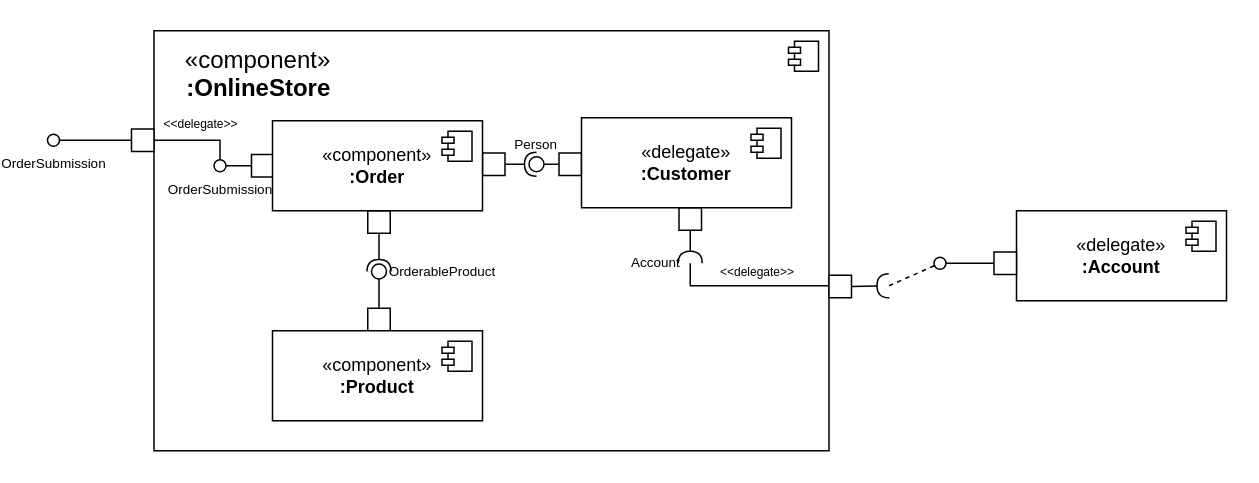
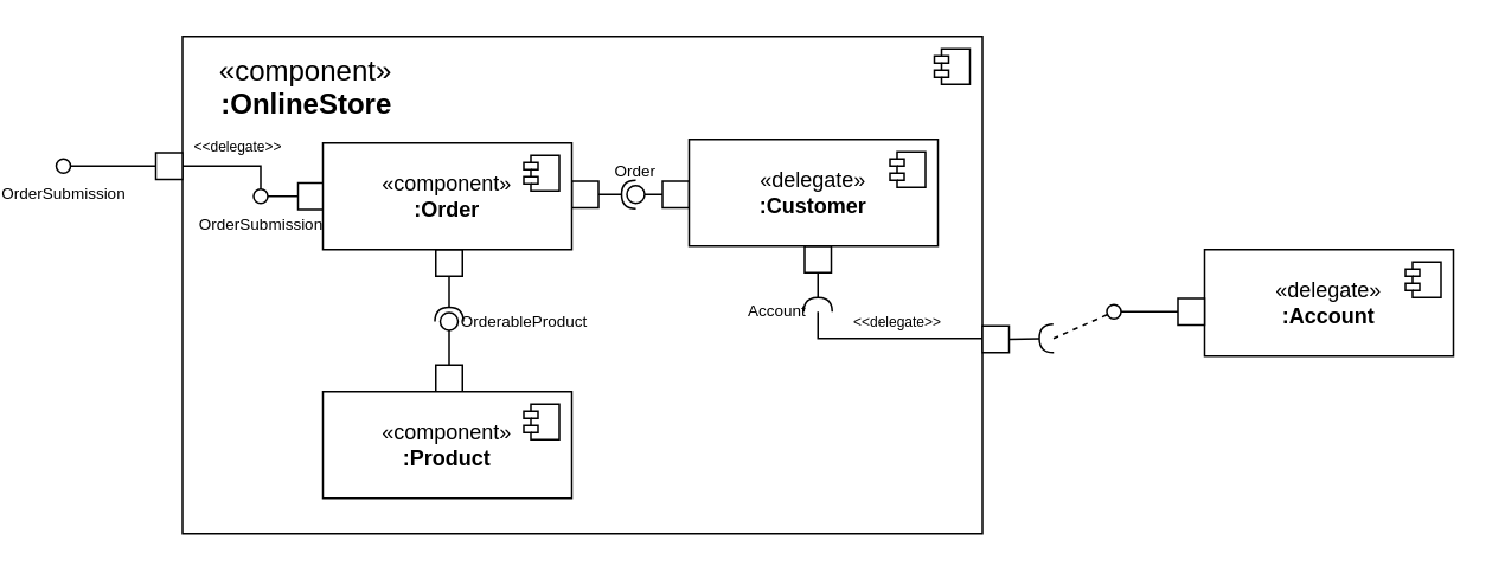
  <mxCell id="0" />
  <mxCell id="1" parent="0" />
  <mxCell id="2" value="«component»&lt;br&gt;&lt;b&gt;:OnlineStore&lt;/b&gt;" style="html=1;dropTarget=0;whiteSpace=wrap;fontSize=16;labelPosition=left;verticalLabelPosition=top;align=right;verticalAlign=bottom;spacingLeft=0;spacingRight=-120;spacingTop=0;spacingBottom=-50;" vertex="1" parent="1"><mxGeometry x="91" y="20" width="450" height="280" as="geometry" /></mxCell>
  <mxCell id="3" value="" style="shape=module;jettyWidth=8;jettyHeight=4;fontSize=16;" vertex="1" parent="2"><mxGeometry x="1" width="20" height="20" relative="1" as="geometry"><mxPoint x="-27" y="7" as="offset" /></mxGeometry></mxCell>
  <mxCell id="4" style="edgeStyle=orthogonalEdgeStyle;rounded=0;orthogonalLoop=1;jettySize=auto;html=1;labelBackgroundColor=none;endArrow=none;endFill=0;" parent="1" source="13" target="24" edge="1"><mxGeometry relative="1" as="geometry"><Array as="points"><mxPoint x="135" y="93" /></Array></mxGeometry></mxCell>
  <mxCell id="5" value="&amp;lt;&amp;lt;delegate&amp;gt;&amp;gt;" style="edgeLabel;html=1;align=center;verticalAlign=bottom;resizable=0;points=[];fontSize=8;labelPosition=center;verticalLabelPosition=top;" vertex="1" connectable="0" parent="4"><mxGeometry x="-0.053" y="1" relative="1" as="geometry"><mxPoint y="-5" as="offset" /></mxGeometry></mxCell>
  <mxCell id="6" value="«delegate»&lt;br style=&quot;font-size: 12px;&quot;&gt;&lt;b style=&quot;font-size: 12px;&quot;&gt;:Account&lt;/b&gt;" style="html=1;dropTarget=0;whiteSpace=wrap;fontSize=12;" vertex="1" parent="1"><mxGeometry x="666" y="140" width="140" height="60" as="geometry" /></mxCell>
  <mxCell id="7" value="" style="shape=module;jettyWidth=8;jettyHeight=4;fontSize=16;" vertex="1" parent="6"><mxGeometry x="1" width="20" height="20" relative="1" as="geometry"><mxPoint x="-27" y="7" as="offset" /></mxGeometry></mxCell>
  <mxCell id="8" value="" style="html=1;rounded=0;" parent="1" vertex="1"><mxGeometry x="651" y="167.5" width="15" height="15" as="geometry" /></mxCell>
  <mxCell id="9" value="" style="endArrow=none;html=1;rounded=0;align=center;verticalAlign=top;endFill=0;labelBackgroundColor=none;endSize=2;fontSize=9;" parent="1" source="8" target="40" edge="1"><mxGeometry relative="1" as="geometry"><mxPoint x="611" y="60" as="targetPoint" /></mxGeometry></mxCell>
  <mxCell id="10" value="" style="html=1;rounded=0;" parent="1" vertex="1"><mxGeometry x="310" y="101.5" width="15" height="15" as="geometry" /></mxCell>
  <mxCell id="11" value="" style="html=1;rounded=0;" parent="1" vertex="1"><mxGeometry x="156" y="102.5" width="15" height="15" as="geometry" /></mxCell>
  <mxCell id="12" value="" style="endArrow=none;html=1;rounded=0;align=center;verticalAlign=top;endFill=0;labelBackgroundColor=none;endSize=2;" parent="1" source="11" target="13" edge="1"><mxGeometry relative="1" as="geometry" /></mxCell>
  <mxCell id="13" value="OrderSubmission" style="ellipse;html=1;fontSize=9;align=center;fillColor=none;points=[];aspect=fixed;resizable=0;verticalAlign=top;labelPosition=center;verticalLabelPosition=bottom;flipH=1;strokeColor=#000000;" parent="1" vertex="1"><mxGeometry x="131" y="106" width="8" height="8" as="geometry" /></mxCell>
  <mxCell id="14" value="" style="html=1;rounded=0;aspect=fixed;" parent="1" vertex="1"><mxGeometry x="233.5" y="140" width="15" height="15" as="geometry" /></mxCell>
  <mxCell id="15" value="" style="html=1;rounded=0;" parent="1" vertex="1"><mxGeometry x="361" y="101.5" width="15" height="15" as="geometry" /></mxCell>
  <mxCell id="16" value="" style="html=1;rounded=0;aspect=fixed;" parent="1" vertex="1"><mxGeometry x="441" y="138" width="15" height="15" as="geometry" /></mxCell>
  <mxCell id="17" value="" style="html=1;rounded=0;" parent="1" vertex="1"><mxGeometry x="233.5" y="205" width="15" height="15" as="geometry" /></mxCell>
  <mxCell id="18" value="" style="rounded=0;orthogonalLoop=1;jettySize=auto;html=1;endArrow=halfCircle;endFill=0;endSize=6;strokeWidth=1;sketch=0;fontSize=12;curved=1;exitX=1;exitY=0.5;exitDx=0;exitDy=0;" edge="1" target="33" parent="1" source="10"><mxGeometry relative="1" as="geometry"><mxPoint x="491" y="205" as="sourcePoint" /></mxGeometry></mxCell>
  <mxCell id="19" value="" style="rounded=0;orthogonalLoop=1;jettySize=auto;html=1;endArrow=oval;endFill=0;sketch=0;sourcePerimeterSpacing=0;targetPerimeterSpacing=0;endSize=10;fontSize=12;curved=1;exitX=0;exitY=0.5;exitDx=0;exitDy=0;" edge="1" target="33" parent="1" source="15"><mxGeometry relative="1" as="geometry"><mxPoint x="451" y="205" as="sourcePoint" /></mxGeometry></mxCell>
  <mxCell id="20" value="" style="rounded=0;orthogonalLoop=1;jettySize=auto;html=1;endArrow=halfCircle;endFill=0;endSize=6;strokeWidth=1;sketch=0;fontSize=12;curved=1;exitX=0.5;exitY=1;exitDx=0;exitDy=0;" edge="1" target="34" parent="1" source="14"><mxGeometry relative="1" as="geometry"><mxPoint x="491" y="205" as="sourcePoint" /></mxGeometry></mxCell>
  <mxCell id="21" value="" style="rounded=0;orthogonalLoop=1;jettySize=auto;html=1;endArrow=oval;endFill=0;sketch=0;sourcePerimeterSpacing=0;targetPerimeterSpacing=0;endSize=10;fontSize=12;curved=1;exitX=0.5;exitY=0;exitDx=0;exitDy=0;" edge="1" target="34" parent="1" source="17"><mxGeometry relative="1" as="geometry"><mxPoint x="451" y="205" as="sourcePoint" /></mxGeometry></mxCell>
  <mxCell id="22" value="" style="rounded=0;orthogonalLoop=1;jettySize=auto;html=1;endArrow=halfCircle;endFill=0;endSize=6;strokeWidth=1;sketch=0;fontSize=12;curved=1;exitX=0.5;exitY=1;exitDx=0;exitDy=0;" edge="1" target="35" parent="1" source="16"><mxGeometry relative="1" as="geometry"><mxPoint x="486" y="205" as="sourcePoint" /></mxGeometry></mxCell>
  <mxCell id="23" value="" style="html=1;rounded=0;aspect=fixed;" parent="1" vertex="1"><mxGeometry x="541" y="183" width="15" height="15" as="geometry" /></mxCell>
  <mxCell id="24" value="" style="html=1;rounded=0;" parent="1" vertex="1"><mxGeometry x="76" y="85.5" width="15" height="15" as="geometry" /></mxCell>
  <mxCell id="25" value="" style="endArrow=none;html=1;rounded=0;align=center;verticalAlign=top;endFill=0;labelBackgroundColor=none;endSize=2;" parent="1" source="24" target="26" edge="1"><mxGeometry relative="1" as="geometry" /></mxCell>
  <mxCell id="26" value="OrderSubmission" style="ellipse;html=1;fontSize=9;align=center;fillColor=none;points=[];aspect=fixed;resizable=0;verticalAlign=top;labelPosition=center;verticalLabelPosition=bottom;flipH=1;strokeColor=#000000;" parent="1" vertex="1"><mxGeometry x="20" y="89" width="8" height="8" as="geometry" /></mxCell>
  <mxCell id="27" value="«component»&lt;br style=&quot;font-size: 12px;&quot;&gt;&lt;b style=&quot;font-size: 12px;&quot;&gt;:Product&lt;/b&gt;" style="html=1;dropTarget=0;whiteSpace=wrap;fontSize=12;" vertex="1" parent="1"><mxGeometry x="170" y="220" width="140" height="60" as="geometry" /></mxCell>
  <mxCell id="28" value="" style="shape=module;jettyWidth=8;jettyHeight=4;fontSize=16;" vertex="1" parent="27"><mxGeometry x="1" width="20" height="20" relative="1" as="geometry"><mxPoint x="-27" y="7" as="offset" /></mxGeometry></mxCell>
  <mxCell id="29" value="«delegate»&lt;br style=&quot;font-size: 12px;&quot;&gt;&lt;b style=&quot;font-size: 12px;&quot;&gt;:Customer&lt;/b&gt;" style="html=1;dropTarget=0;whiteSpace=wrap;fontSize=12;" vertex="1" parent="1"><mxGeometry x="376" y="78" width="140" height="60" as="geometry" /></mxCell>
  <mxCell id="30" value="" style="shape=module;jettyWidth=8;jettyHeight=4;fontSize=16;" vertex="1" parent="29"><mxGeometry x="1" width="20" height="20" relative="1" as="geometry"><mxPoint x="-27" y="7" as="offset" /></mxGeometry></mxCell>
  <mxCell id="31" value="«component»&lt;br style=&quot;font-size: 12px;&quot;&gt;&lt;b style=&quot;font-size: 12px;&quot;&gt;:Order&lt;/b&gt;" style="html=1;dropTarget=0;whiteSpace=wrap;fontSize=12;" vertex="1" parent="1"><mxGeometry x="170" y="80" width="140" height="60" as="geometry" /></mxCell>
  <mxCell id="32" value="" style="shape=module;jettyWidth=8;jettyHeight=4;fontSize=16;" vertex="1" parent="31"><mxGeometry x="1" width="20" height="20" relative="1" as="geometry"><mxPoint x="-27" y="7" as="offset" /></mxGeometry></mxCell>
- <mxCell id="33" value="Person" style="ellipse;whiteSpace=wrap;html=1;align=center;aspect=fixed;fillColor=none;strokeColor=none;resizable=0;perimeter=centerPerimeter;rotatable=0;allowArrows=0;points=[];outlineConnect=1;fontSize=9;labelPosition=center;verticalLabelPosition=top;verticalAlign=bottom;" vertex="1" parent="1"><mxGeometry x="341" y="104" width="10" height="10" as="geometry" /></mxCell>
+ <mxCell id="33" value="Order" style="ellipse;whiteSpace=wrap;html=1;align=center;aspect=fixed;fillColor=none;strokeColor=none;resizable=0;perimeter=centerPerimeter;rotatable=0;allowArrows=0;points=[];outlineConnect=1;fontSize=9;labelPosition=center;verticalLabelPosition=top;verticalAlign=bottom;" vertex="1" parent="1"><mxGeometry x="341" y="104" width="10" height="10" as="geometry" /></mxCell>
  <mxCell id="34" value="OrderableProduct" style="ellipse;whiteSpace=wrap;html=1;align=left;aspect=fixed;fillColor=none;strokeColor=none;resizable=0;perimeter=centerPerimeter;rotatable=0;allowArrows=0;points=[];outlineConnect=1;fontSize=9;labelPosition=right;verticalLabelPosition=middle;verticalAlign=middle;" vertex="1" parent="1"><mxGeometry x="236" y="175.5" width="10" height="10" as="geometry" /></mxCell>
  <mxCell id="35" value="Account" style="ellipse;whiteSpace=wrap;html=1;align=right;aspect=fixed;fillColor=none;strokeColor=none;resizable=0;perimeter=centerPerimeter;rotatable=0;allowArrows=0;points=[];outlineConnect=1;fontSize=9;labelPosition=left;verticalLabelPosition=middle;verticalAlign=middle;" vertex="1" parent="1"><mxGeometry x="443.5" y="170" width="10" height="10" as="geometry" /></mxCell>
  <mxCell id="36" value="&lt;span style=&quot;caret-color: rgb(0, 0, 0); color: rgb(0, 0, 0); font-family: Helvetica; font-size: 8px; font-style: normal; font-variant-caps: normal; font-weight: 400; letter-spacing: normal; text-align: center; text-indent: 0px; text-transform: none; word-spacing: 0px; -webkit-text-stroke-width: 0px; background-color: rgb(255, 255, 255); text-decoration: none; float: none; display: inline !important;&quot;&gt;&amp;lt;&amp;lt;delegate&amp;gt;&amp;gt;&lt;/span&gt;" style="edgeStyle=orthogonalEdgeStyle;rounded=0;orthogonalLoop=1;jettySize=auto;html=1;labelBackgroundColor=none;endArrow=none;endFill=0;exitX=0.45;exitY=1;exitDx=0;exitDy=0;exitPerimeter=0;" parent="1" source="35" target="23" edge="1"><mxGeometry x="0.08" y="10" relative="1" as="geometry"><mxPoint x="661" y="130" as="targetPoint" /><Array as="points"><mxPoint x="449" y="190" /></Array><mxPoint x="451" y="450" as="sourcePoint" /><mxPoint x="1" as="offset" /></mxGeometry></mxCell>
  <mxCell id="37" value="" style="rounded=0;orthogonalLoop=1;jettySize=auto;html=1;endArrow=halfCircle;endFill=0;endSize=6;strokeWidth=1;sketch=0;fontSize=12;curved=1;exitX=1;exitY=0.5;exitDx=0;exitDy=0;" edge="1" parent="1" source="23"><mxGeometry relative="1" as="geometry"><mxPoint x="486" y="205" as="sourcePoint" /><mxPoint x="581" y="190" as="targetPoint" /></mxGeometry></mxCell>
  <mxCell id="38" value="" style="ellipse;whiteSpace=wrap;html=1;align=center;aspect=fixed;fillColor=none;strokeColor=none;resizable=0;perimeter=centerPerimeter;rotatable=0;allowArrows=0;points=[];outlineConnect=1;fontSize=16;" vertex="1" parent="1"><mxGeometry x="461" y="200" width="10" height="10" as="geometry" /></mxCell>
  <mxCell id="39" style="edgeStyle=none;curved=1;rounded=0;orthogonalLoop=1;jettySize=auto;html=1;fontSize=12;startSize=8;endSize=8;endArrow=none;endFill=0;dashed=1;" edge="1" parent="1" target="40"><mxGeometry relative="1" as="geometry"><mxPoint x="581" y="190" as="sourcePoint" /></mxGeometry></mxCell>
  <mxCell id="40" value="" style="ellipse;html=1;fontSize=11;align=center;fillColor=none;points=[];aspect=fixed;resizable=0;verticalAlign=bottom;labelPosition=center;verticalLabelPosition=top;flipH=1;" vertex="1" parent="1"><mxGeometry x="611" y="171" width="8" height="8" as="geometry" /></mxCell>
  <mxCell id="41" value="" style="ellipse;whiteSpace=wrap;html=1;align=center;aspect=fixed;fillColor=none;strokeColor=none;resizable=0;perimeter=centerPerimeter;rotatable=0;allowArrows=0;points=[];outlineConnect=1;fontSize=16;" vertex="1" parent="1"><mxGeometry x="461" y="200" width="10" height="10" as="geometry" /></mxCell>
